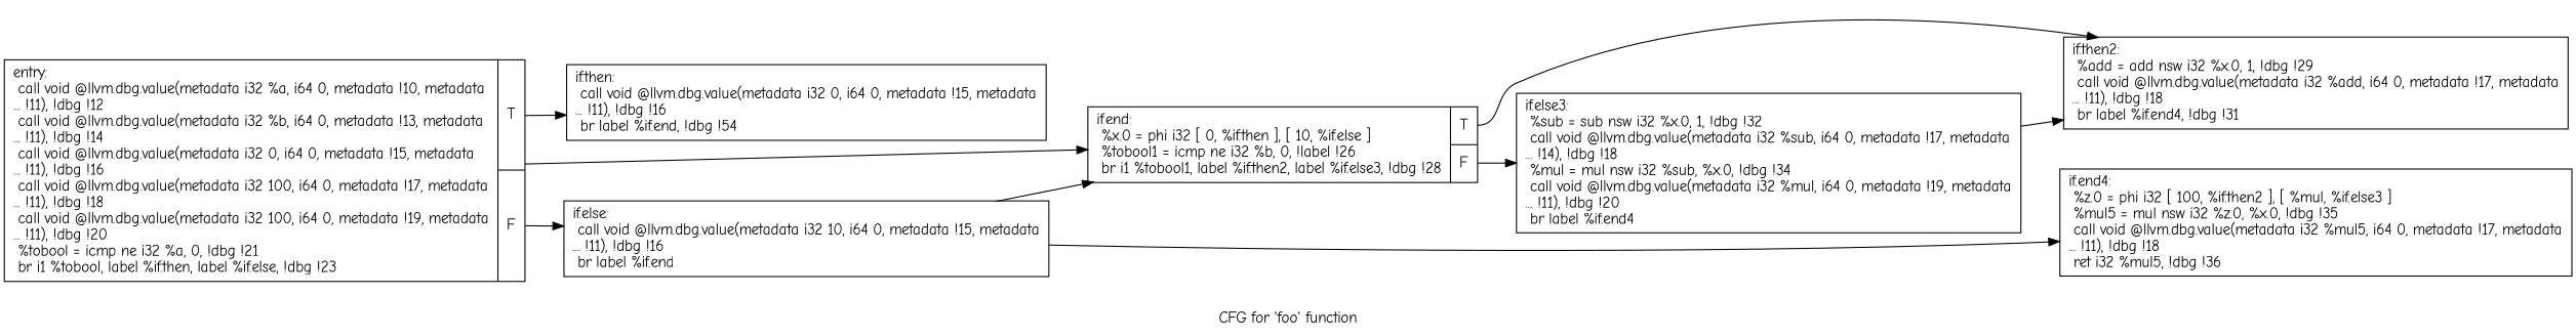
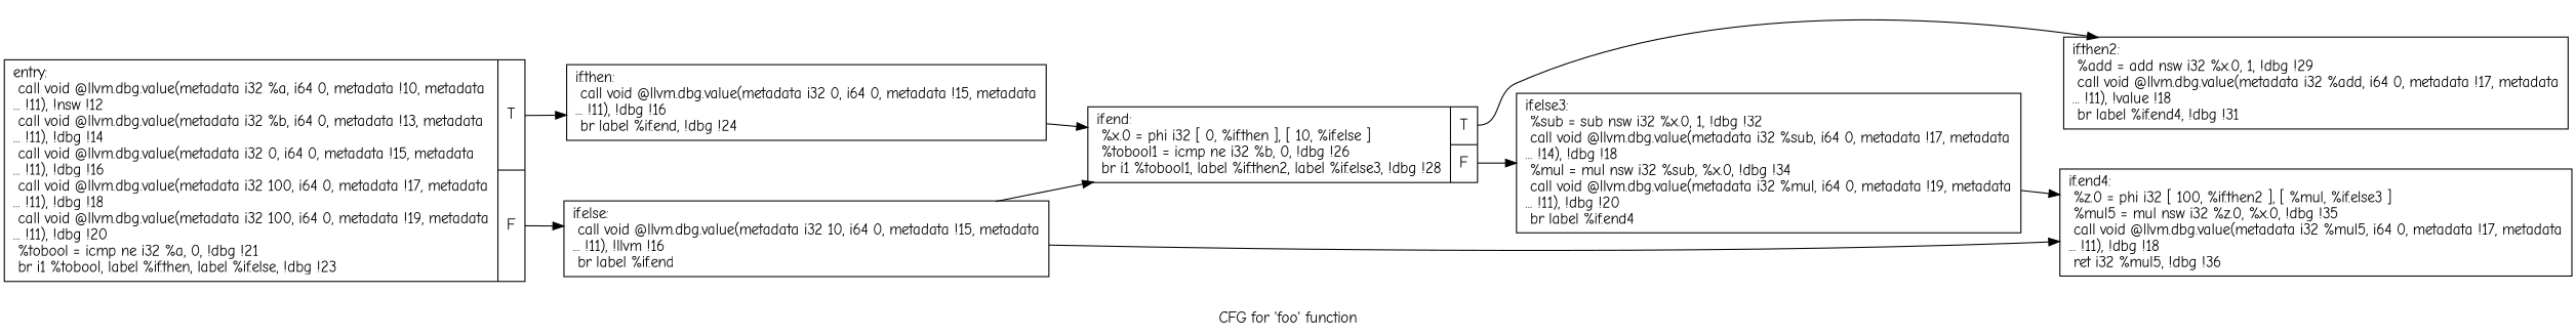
  digraph {
    fontname="Comic Neue"
    label="CFG for 'foo' function"
    rankdir=LR
    node [fontname="Comic Neue" shape=record]
    edge [fontname="Comic Neue"]
-   n1 [label="{entry:\l  call void @llvm.dbg.value(metadata i32 %a, i64 0, metadata !10, metadata\l... !11), !dbg !12\l  call void @llvm.dbg.value(metadata i32 %b, i64 0, metadata !13, metadata\l... !11), !dbg !14\l  call void @llvm.dbg.value(metadata i32 0, i64 0, metadata !15, metadata\l... !11), !dbg !16\l  call void @llvm.dbg.value(metadata i32 100, i64 0, metadata !17, metadata\l... !11), !dbg !18\l  call void @llvm.dbg.value(metadata i32 100, i64 0, metadata !19, metadata\l... !11), !dbg !20\l  %tobool = icmp ne i32 %a, 0, !dbg !21\l  br i1 %tobool, label %if.then, label %if.else, !dbg !23\l|{<s0>T|<s1>F}}"]
-   n2 [label="{if.then:                                          \l  call void @llvm.dbg.value(metadata i32 0, i64 0, metadata !15, metadata\l... !11), !dbg !16\l  br label %if.end, !dbg !54\l}"]
-   n3 [label="{if.else:                                          \l  call void @llvm.dbg.value(metadata i32 10, i64 0, metadata !15, metadata\l... !11), !dbg !16\l  br label %if.end\l}"]
-   n4 [label="{if.end:                                           \l  %x.0 = phi i32 [ 0, %if.then ], [ 10, %if.else ]\l  %tobool1 = icmp ne i32 %b, 0, !label !26\l  br i1 %tobool1, label %if.then2, label %if.else3, !dbg !28\l|{<s0>T|<s1>F}}"]
+   n1 [label="{entry:\l  call void @llvm.dbg.value(metadata i32 %a, i64 0, metadata !10, metadata\l... !11), !nsw !12\l  call void @llvm.dbg.value(metadata i32 %b, i64 0, metadata !13, metadata\l... !11), !dbg !14\l  call void @llvm.dbg.value(metadata i32 0, i64 0, metadata !15, metadata\l... !11), !dbg !16\l  call void @llvm.dbg.value(metadata i32 100, i64 0, metadata !17, metadata\l... !11), !dbg !18\l  call void @llvm.dbg.value(metadata i32 100, i64 0, metadata !19, metadata\l... !11), !dbg !20\l  %tobool = icmp ne i32 %a, 0, !dbg !21\l  br i1 %tobool, label %if.then, label %if.else, !dbg !23\l|{<s0>T|<s1>F}}"]
+   n2 [label="{if.then:                                          \l  call void @llvm.dbg.value(metadata i32 0, i64 0, metadata !15, metadata\l... !11), !dbg !16\l  br label %if.end, !dbg !24\l}"]
+   n3 [label="{if.else:                                          \l  call void @llvm.dbg.value(metadata i32 10, i64 0, metadata !15, metadata\l... !11), !llvm !16\l  br label %if.end\l}"]
+   n4 [label="{if.end:                                           \l  %x.0 = phi i32 [ 0, %if.then ], [ 10, %if.else ]\l  %tobool1 = icmp ne i32 %b, 0, !dbg !26\l  br i1 %tobool1, label %if.then2, label %if.else3, !dbg !28\l|{<s0>T|<s1>F}}"]
    n5 [label="{if.end4:                                          \l  %z.0 = phi i32 [ 100, %if.then2 ], [ %mul, %if.else3 ]\l  %mul5 = mul nsw i32 %z.0, %x.0, !dbg !35\l  call void @llvm.dbg.value(metadata i32 %mul5, i64 0, metadata !17, metadata\l... !11), !dbg !18\l  ret i32 %mul5, !dbg !36\l}"]
-   n6 [label="{if.then2:                                         \l  %add = add nsw i32 %x.0, 1, !dbg !29\l  call void @llvm.dbg.value(metadata i32 %add, i64 0, metadata !17, metadata\l... !11), !dbg !18\l  br label %if.end4, !dbg !31\l}"]
+   n6 [label="{if.then2:                                         \l  %add = add nsw i32 %x.0, 1, !dbg !29\l  call void @llvm.dbg.value(metadata i32 %add, i64 0, metadata !17, metadata\l... !11), !value !18\l  br label %if.end4, !dbg !31\l}"]
    n7 [label="{if.else3:                                         \l  %sub = sub nsw i32 %x.0, 1, !dbg !32\l  call void @llvm.dbg.value(metadata i32 %sub, i64 0, metadata !17, metadata\l... !14), !dbg !18\l  %mul = mul nsw i32 %sub, %x.0, !dbg !34\l  call void @llvm.dbg.value(metadata i32 %mul, i64 0, metadata !19, metadata\l... !11), !dbg !20\l  br label %if.end4\l}"]
    n1 -> n2 [tailport=s0]
    n1 -> n3 [tailport=s1]
-   n1 -> n4
+   n2 -> n4
    n3 -> n4
    n3 -> n5
    n4 -> n6 [tailport=s0]
    n4 -> n7 [tailport=s1]
-   n7 -> n6
+   n7 -> n5
  }
